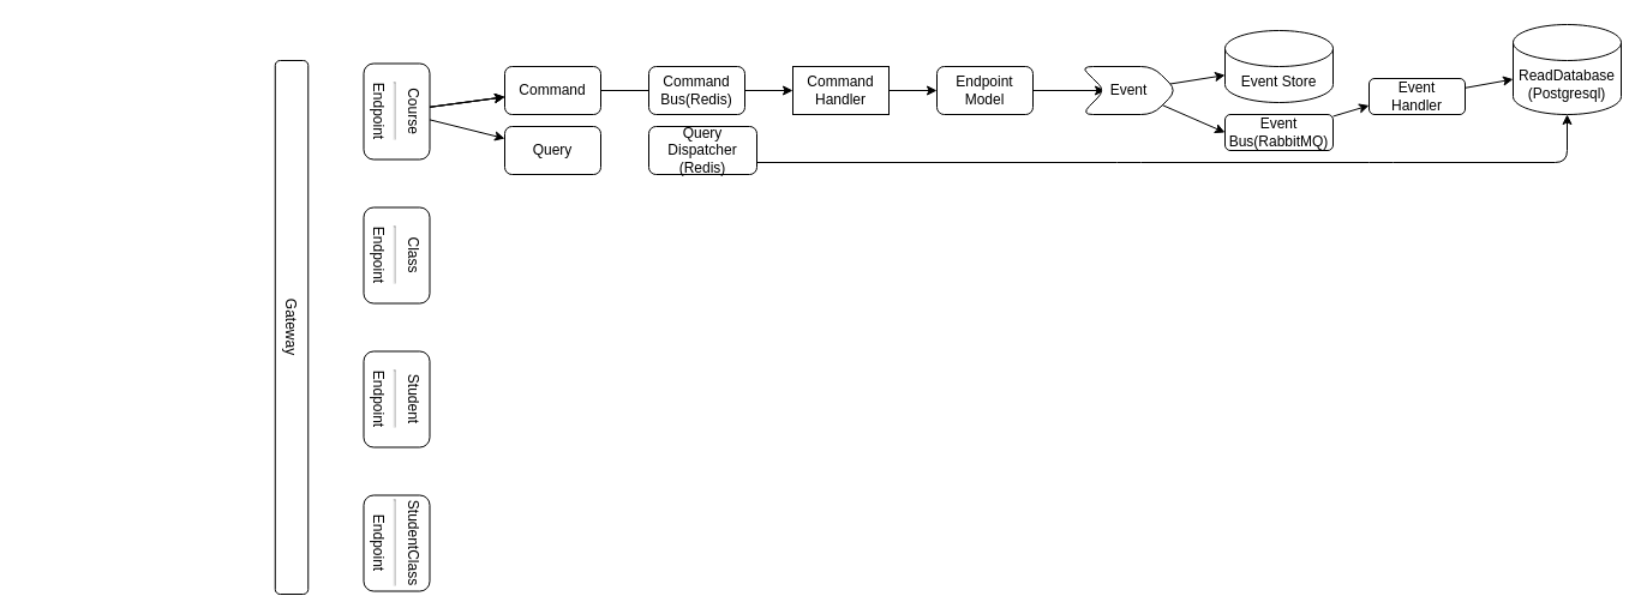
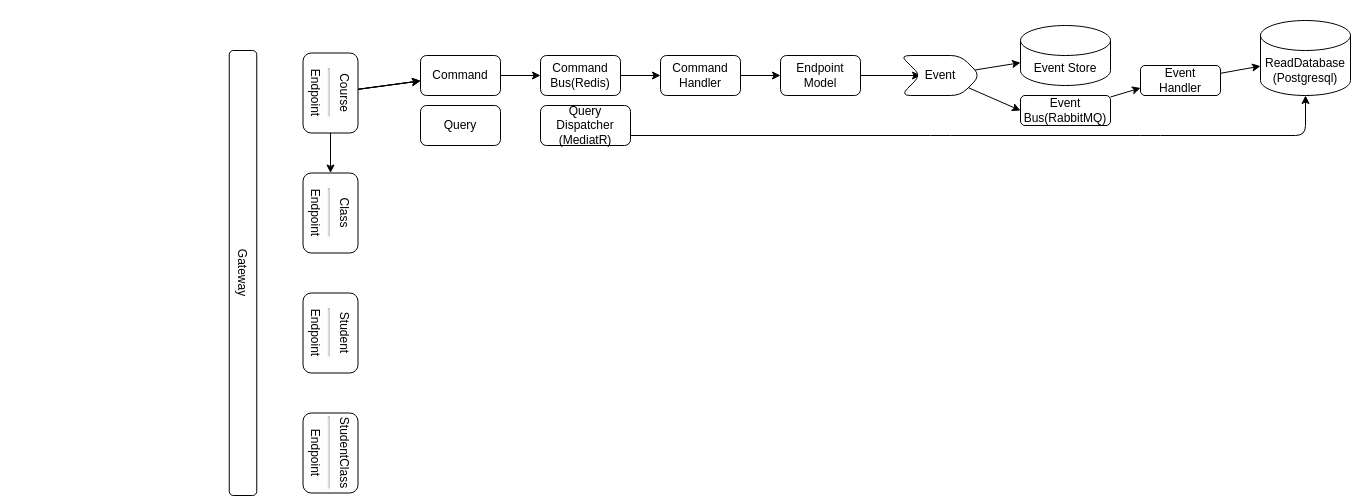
  <mxCell id="0" />
  <mxCell id="1" parent="0" />
  <mxCell id="2" value="" style="edgeStyle=none;html=1;" edge="1" parent="1" source="6" target="12"><mxGeometry relative="1" as="geometry" /></mxCell>
  <mxCell id="3" value="" style="edgeStyle=none;html=1;" edge="1" parent="1" source="6" target="12"><mxGeometry relative="1" as="geometry" /></mxCell>
  <mxCell id="4" value="" style="edgeStyle=none;html=1;" edge="1" parent="1" source="6" target="12"><mxGeometry relative="1" as="geometry" /></mxCell>
- <mxCell id="5" value="" style="edgeStyle=none;html=1;" edge="1" parent="1" source="6" target="28"><mxGeometry relative="1" as="geometry" /></mxCell>
+ <mxCell id="5" value="" style="edgeStyle=none;html=1;" edge="1" parent="1" source="6" target="8"><mxGeometry relative="1" as="geometry" /></mxCell>
  <mxCell id="6" value="Course&lt;hr&gt;Endpoint" style="rounded=1;whiteSpace=wrap;html=1;rotation=90;" parent="1" vertex="1"><mxGeometry x="290" y="65" width="80" height="55" as="geometry" /></mxCell>
  <mxCell id="7" value="Student&lt;hr&gt;Endpoint" style="rounded=1;whiteSpace=wrap;html=1;rotation=90;" parent="1" vertex="1"><mxGeometry x="290" y="305" width="80" height="55" as="geometry" /></mxCell>
  <mxCell id="8" value="Class&lt;br&gt;&lt;hr&gt;Endpoint" style="rounded=1;whiteSpace=wrap;html=1;rotation=90;" parent="1" vertex="1"><mxGeometry x="290" y="185" width="80" height="55" as="geometry" /></mxCell>
  <mxCell id="9" value="StudentClass&lt;hr&gt;Endpoint" style="rounded=1;whiteSpace=wrap;html=1;rotation=90;" parent="1" vertex="1"><mxGeometry x="290" y="425" width="80" height="55" as="geometry" /></mxCell>
  <mxCell id="10" value="Gateway" style="rounded=1;whiteSpace=wrap;html=1;rotation=90;" parent="1" vertex="1"><mxGeometry x="20" y="258.75" width="445" height="27.5" as="geometry" /></mxCell>
- <mxCell id="11" value="" style="edgeStyle=none;html=1;endArrow=none;" edge="1" parent="1" source="12" target="14"><mxGeometry relative="1" as="geometry" /></mxCell>
+ <mxCell id="11" value="" style="edgeStyle=none;html=1;" edge="1" parent="1" source="12" target="14"><mxGeometry relative="1" as="geometry" /></mxCell>
  <mxCell id="12" value="Command" style="whiteSpace=wrap;html=1;rounded=1;" vertex="1" parent="1"><mxGeometry x="420" y="55" width="80" height="40" as="geometry" /></mxCell>
  <mxCell id="13" value="" style="edgeStyle=none;html=1;" edge="1" parent="1" source="14" target="16"><mxGeometry relative="1" as="geometry" /></mxCell>
  <mxCell id="14" value="Command&lt;br&gt;Bus(Redis)" style="whiteSpace=wrap;html=1;rounded=1;" vertex="1" parent="1"><mxGeometry x="540" y="55" width="80" height="40" as="geometry" /></mxCell>
  <mxCell id="15" value="" style="edgeStyle=none;html=1;" edge="1" parent="1" source="16" target="18"><mxGeometry relative="1" as="geometry" /></mxCell>
- <mxCell id="16" value="Command&lt;br&gt;Handler" style="whiteSpace=wrap;html=1;rounded=0;" vertex="1" parent="1"><mxGeometry x="660" y="55" width="80" height="40" as="geometry" /></mxCell>
+ <mxCell id="16" value="Command&lt;br&gt;Handler" style="whiteSpace=wrap;html=1;rounded=1;" vertex="1" parent="1"><mxGeometry x="660" y="55" width="80" height="40" as="geometry" /></mxCell>
  <mxCell id="17" value="" style="edgeStyle=none;html=1;" edge="1" parent="1" source="18" target="21"><mxGeometry relative="1" as="geometry" /></mxCell>
  <mxCell id="18" value="Endpoint&lt;br&gt;Model" style="whiteSpace=wrap;html=1;rounded=1;" vertex="1" parent="1"><mxGeometry x="780" y="55" width="80" height="40" as="geometry" /></mxCell>
  <mxCell id="19" value="" style="edgeStyle=none;html=1;" edge="1" parent="1" source="21" target="22"><mxGeometry relative="1" as="geometry" /></mxCell>
  <mxCell id="20" style="edgeStyle=none;html=1;entryX=0;entryY=0.5;entryDx=0;entryDy=0;" edge="1" parent="1" source="21" target="27"><mxGeometry relative="1" as="geometry" /></mxCell>
  <mxCell id="21" value="Event" style="shape=step;perimeter=stepPerimeter;whiteSpace=wrap;html=1;fixedSize=1;rounded=1;" vertex="1" parent="1"><mxGeometry x="900" y="55" width="80" height="40" as="geometry" /></mxCell>
  <mxCell id="22" value="Event Store" style="shape=cylinder3;whiteSpace=wrap;html=1;boundedLbl=1;backgroundOutline=1;size=15;" vertex="1" parent="1"><mxGeometry x="1020" y="25" width="90" height="60" as="geometry" /></mxCell>
  <mxCell id="23" value="" style="edgeStyle=none;html=1;" edge="1" parent="1" source="24" target="25"><mxGeometry relative="1" as="geometry" /></mxCell>
  <mxCell id="24" value="Event&lt;br&gt;Handler" style="whiteSpace=wrap;html=1;rounded=1;" vertex="1" parent="1"><mxGeometry x="1140" y="65" width="80" height="30" as="geometry" /></mxCell>
  <mxCell id="25" value="ReadDatabase&lt;br&gt;(Postgresql)" style="shape=cylinder3;whiteSpace=wrap;html=1;boundedLbl=1;backgroundOutline=1;size=15;" vertex="1" parent="1"><mxGeometry x="1260" y="20" width="90" height="75" as="geometry" /></mxCell>
  <mxCell id="26" style="edgeStyle=none;html=1;entryX=0;entryY=0.75;entryDx=0;entryDy=0;" edge="1" parent="1" source="27" target="24"><mxGeometry relative="1" as="geometry" /></mxCell>
  <mxCell id="27" value="&lt;span&gt;Event&lt;br&gt;Bus(RabbitMQ)&lt;/span&gt;" style="rounded=1;whiteSpace=wrap;html=1;" vertex="1" parent="1"><mxGeometry x="1020" y="95" width="90" height="30" as="geometry" /></mxCell>
  <mxCell id="28" value="Query" style="whiteSpace=wrap;html=1;rounded=1;" vertex="1" parent="1"><mxGeometry x="420" y="105" width="80" height="40" as="geometry" /></mxCell>
  <mxCell id="29" style="edgeStyle=none;html=1;entryX=0.5;entryY=1;entryDx=0;entryDy=0;entryPerimeter=0;" edge="1" parent="1" source="30" target="25"><mxGeometry relative="1" as="geometry"><Array as="points"><mxPoint x="630" y="135" /><mxPoint x="940" y="135" /><mxPoint x="1150" y="135" /><mxPoint x="1305" y="135" /></Array></mxGeometry></mxCell>
- <mxCell id="30" value="Query Dispatcher&lt;br&gt;(Redis)" style="whiteSpace=wrap;html=1;rounded=1;" vertex="1" parent="1"><mxGeometry x="540" y="105" width="90" height="40" as="geometry" /></mxCell>
+ <mxCell id="30" value="Query Dispatcher&lt;br&gt;(MediatR)" style="whiteSpace=wrap;html=1;rounded=1;" vertex="1" parent="1"><mxGeometry x="540" y="105" width="90" height="40" as="geometry" /></mxCell>
